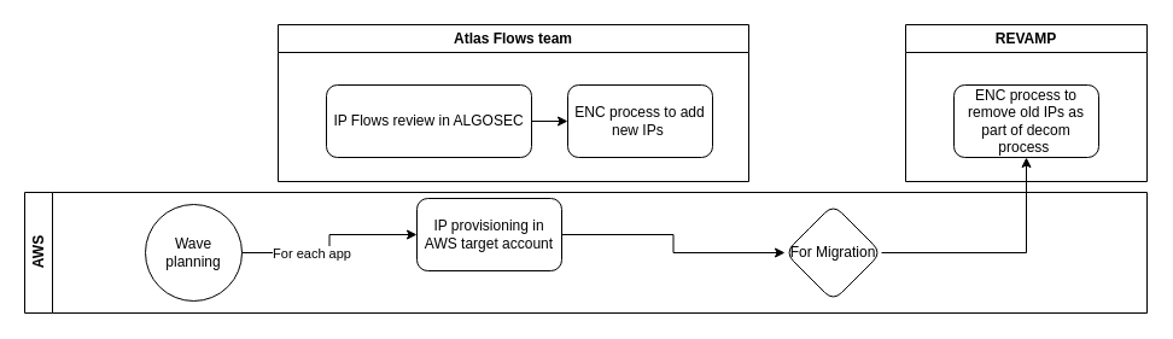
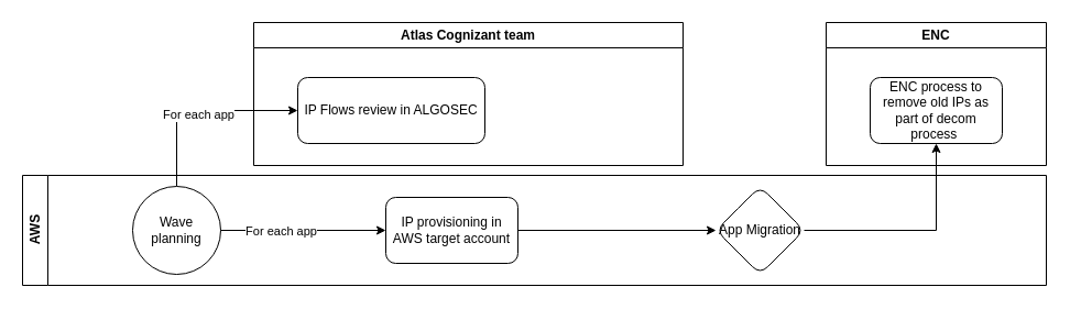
  <mxCell id="0" />
  <mxCell id="1" parent="0" />
- <mxCell id="2" value="" style="edgeStyle=orthogonalEdgeStyle;rounded=0;orthogonalLoop=1;jettySize=auto;html=1;" parent="1" source="3" target="6" edge="1"><mxGeometry relative="1" as="geometry" /></mxCell>
  <mxCell id="3" value="IP Flows review in ALGOSEC" style="rounded=1;whiteSpace=wrap;html=1;" parent="1" vertex="1"><mxGeometry x="270" y="70" width="170" height="60" as="geometry" /></mxCell>
- <mxCell id="6" value="ENC process to add new IPs&amp;nbsp;" style="whiteSpace=wrap;html=1;rounded=1;" parent="1" vertex="1"><mxGeometry x="470" y="70" width="120" height="60" as="geometry" /></mxCell>
+ <mxCell id="4" value="" style="edgeStyle=orthogonalEdgeStyle;rounded=0;orthogonalLoop=1;jettySize=auto;html=1;" parent="1" source="14" target="3" edge="1"><mxGeometry relative="1" as="geometry"><Array as="points"><mxPoint x="160" y="100" /></Array></mxGeometry></mxCell>
+ <mxCell id="5" value="For each app" style="edgeLabel;html=1;align=center;verticalAlign=middle;resizable=0;points=[];" vertex="1" connectable="0" parent="4"><mxGeometry x="-0.017" y="-3" relative="1" as="geometry"><mxPoint as="offset" /></mxGeometry></mxCell>
  <mxCell id="7" value="" style="edgeStyle=orthogonalEdgeStyle;rounded=0;orthogonalLoop=1;jettySize=auto;html=1;exitX=1;exitY=0.5;exitDx=0;exitDy=0;" parent="1" source="15" target="9" edge="1"><mxGeometry relative="1" as="geometry"><mxPoint x="400" y="189.5" as="sourcePoint" /><mxPoint x="480" y="189.5" as="targetPoint" /></mxGeometry></mxCell>
  <mxCell id="8" value="" style="edgeStyle=orthogonalEdgeStyle;rounded=0;orthogonalLoop=1;jettySize=auto;html=1;" parent="1" source="9" target="10" edge="1"><mxGeometry relative="1" as="geometry" /></mxCell>
- <mxCell id="9" value="For Migration" style="rhombus;whiteSpace=wrap;html=1;rounded=1;" parent="1" vertex="1"><mxGeometry x="650" y="169" width="80" height="80" as="geometry" /></mxCell>
+ <mxCell id="9" value="App Migration" style="rhombus;whiteSpace=wrap;html=1;rounded=1;" parent="1" vertex="1"><mxGeometry x="650" y="169" width="80" height="80" as="geometry" /></mxCell>
  <mxCell id="10" value="ENC process to remove old IPs as part of decom process&amp;nbsp;" style="whiteSpace=wrap;html=1;rounded=1;" parent="1" vertex="1"><mxGeometry x="790" y="70" width="120" height="60" as="geometry" /></mxCell>
- <mxCell id="11" value="Atlas Flows team" style="swimlane;whiteSpace=wrap;html=1;" vertex="1" parent="1"><mxGeometry x="230" y="20" width="390" height="130" as="geometry" /></mxCell>
- <mxCell id="12" value="REVAMP" style="swimlane;whiteSpace=wrap;html=1;" vertex="1" parent="1"><mxGeometry x="750" y="20" width="200" height="130" as="geometry" /></mxCell>
+ <mxCell id="11" value="Atlas Cognizant team" style="swimlane;whiteSpace=wrap;html=1;" vertex="1" parent="1"><mxGeometry x="230" y="20" width="390" height="130" as="geometry" /></mxCell>
+ <mxCell id="12" value="ENC" style="swimlane;whiteSpace=wrap;html=1;" vertex="1" parent="1"><mxGeometry x="750" y="20" width="200" height="130" as="geometry" /></mxCell>
  <mxCell id="13" value="AWS" style="swimlane;horizontal=0;whiteSpace=wrap;html=1;" vertex="1" parent="1"><mxGeometry x="20" y="159" width="930" height="100" as="geometry" /></mxCell>
  <mxCell id="14" value="Wave planning" style="ellipse;whiteSpace=wrap;html=1;aspect=fixed;" parent="13" vertex="1"><mxGeometry x="100" y="10" width="80" height="80" as="geometry" /></mxCell>
- <mxCell id="15" value="IP provisioning in AWS target account" style="whiteSpace=wrap;html=1;rounded=1;" parent="13" vertex="1"><mxGeometry x="325" y="5" width="120" height="60" as="geometry" /></mxCell>
+ <mxCell id="15" value="IP provisioning in AWS target account" style="whiteSpace=wrap;html=1;rounded=1;" parent="13" vertex="1"><mxGeometry x="330" y="20" width="120" height="60" as="geometry" /></mxCell>
  <mxCell id="16" value="" style="edgeStyle=orthogonalEdgeStyle;rounded=0;orthogonalLoop=1;jettySize=auto;html=1;" edge="1" parent="13" source="14" target="15"><mxGeometry relative="1" as="geometry" /></mxCell>
  <mxCell id="17" value="For each app" style="edgeLabel;html=1;align=center;verticalAlign=middle;resizable=0;points=[];" vertex="1" connectable="0" parent="16"><mxGeometry x="-0.514" y="-2" relative="1" as="geometry"><mxPoint x="18" y="-2" as="offset" /></mxGeometry></mxCell>
